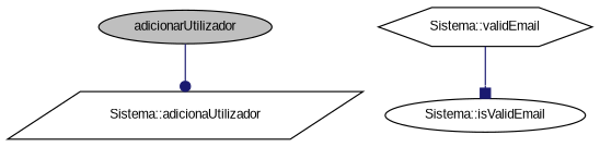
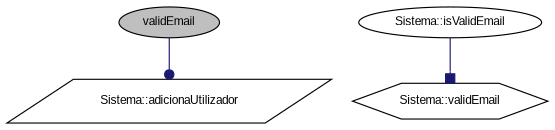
  digraph {
    fontname="Liberation Sans"
    rankdir=TB
    node [color=black fillcolor=white fontname="Liberation Sans" fontsize=10 shape=ellipse style=filled]
    edge [color=midnightblue fontname="Liberation Sans" fontsize=10 labelfontname=Helvetica labelfontsize=10 style=solid]
-   n1 [fillcolor=grey75 fontcolor=black height=0.2 label=adicionarUtilizador width=0.4]
+   n1 [fillcolor=grey75 fontcolor=black height=0.2 label=validEmail width=0.4]
    n2 [height=0.2 label="Sistema::adicionaUtilizador" shape=parallelogram width=0.4]
    n3 [height=0.2 label="Sistema::isValidEmail" width=0.4]
    n4 [height=0.2 label="Sistema::validEmail" shape=hexagon width=0.4]
    n1 -> n2 [arrowhead=dot]
-   n4 -> n3 [arrowhead=box]
+   n3 -> n4 [arrowhead=box]
  }
